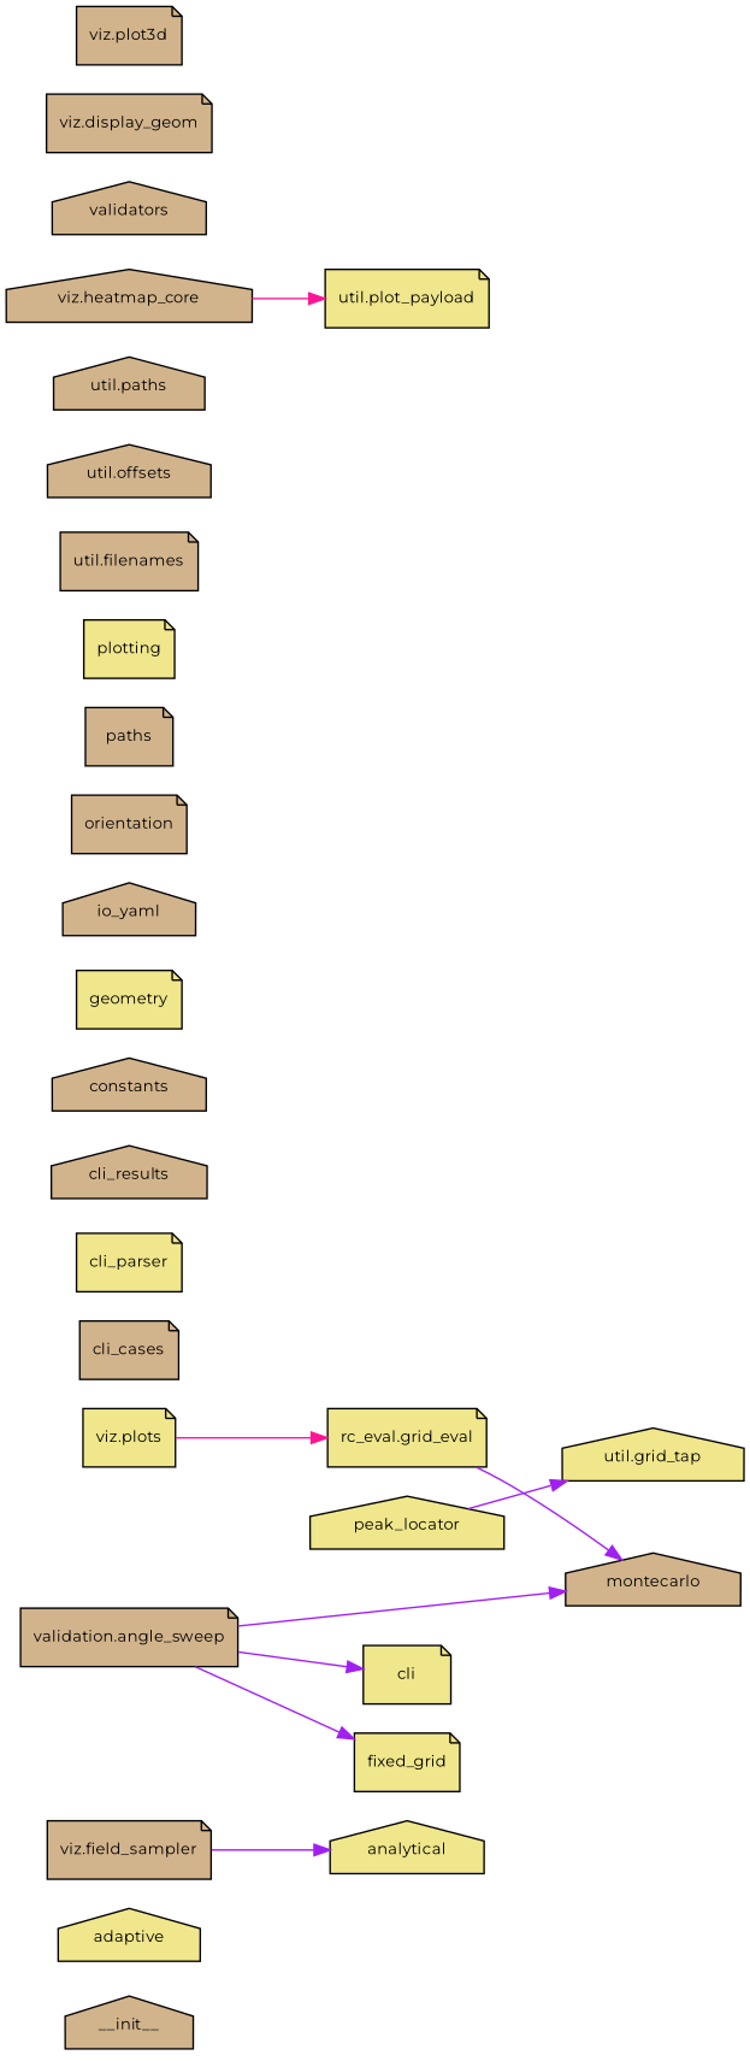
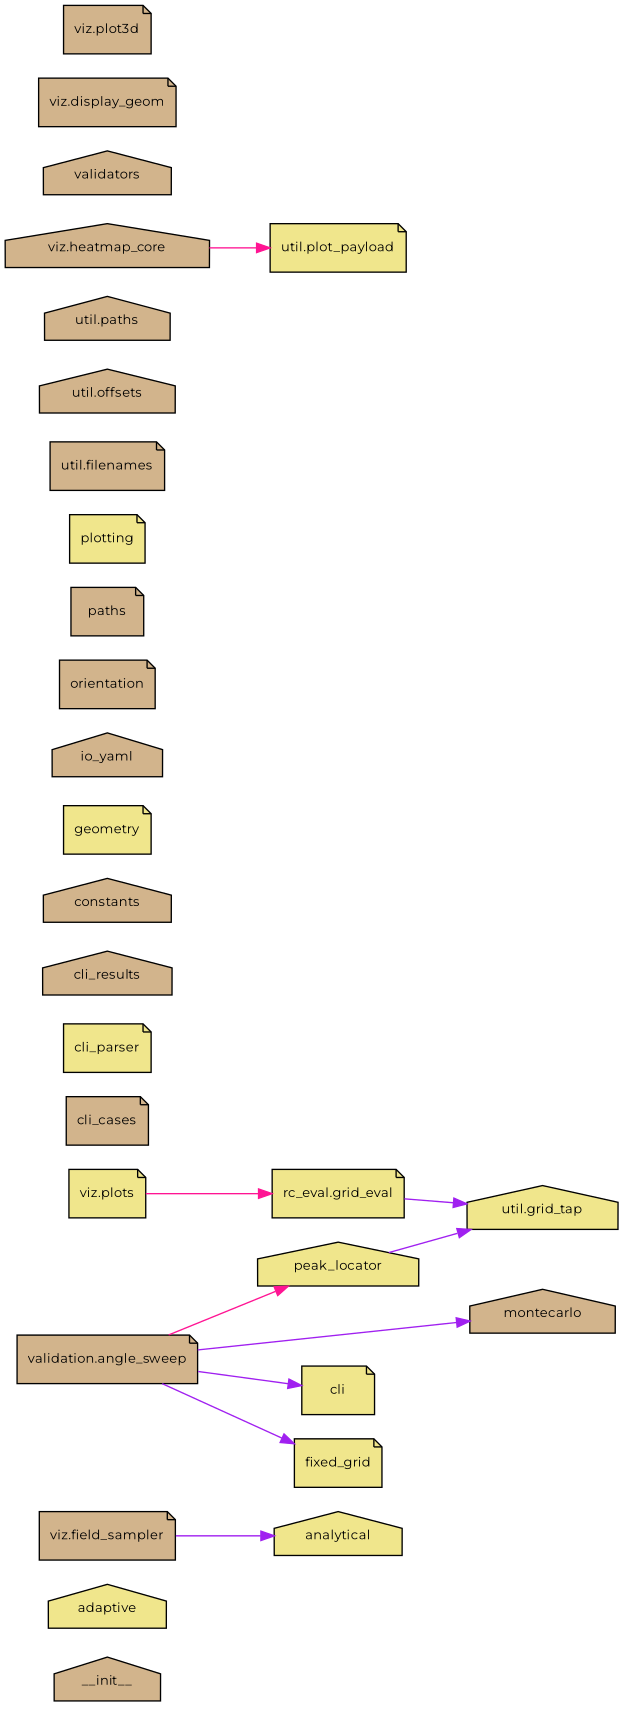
  digraph {
    fontname=Montserrat
    rankdir=LR
    node [fillcolor=tan fontname=Montserrat fontsize=10 shape=note style=filled]
    edge [color=purple fontname=Montserrat]
    n1 [label=__init__ shape=house]
    n2 [fillcolor=khaki label=adaptive shape=house]
    n3 [fillcolor=khaki label=analytical shape=house]
    n4 [fillcolor=khaki label=cli]
    n5 [label=cli_cases]
    n6 [fillcolor=khaki label=cli_parser]
    n7 [label=cli_results shape=house]
    n8 [label=constants shape=house]
    n9 [fillcolor=khaki label=fixed_grid]
    n10 [fillcolor=khaki label=geometry]
    n11 [label=io_yaml shape=house]
    n12 [label=montecarlo shape=house]
    n13 [label=orientation]
    n14 [label=paths]
    n15 [fillcolor=khaki label=peak_locator shape=house]
    n16 [fillcolor=khaki label="util.grid_tap" shape=house]
    n17 [fillcolor=khaki label=plotting]
    n18 [fillcolor=khaki label="rc_eval.grid_eval"]
    n19 [label="util.filenames"]
    n20 [label="util.offsets" shape=house]
    n21 [label="util.paths" shape=house]
    n22 [fillcolor=khaki label="util.plot_payload"]
    n23 [label="validation.angle_sweep"]
    n24 [label=validators shape=house]
    n25 [label="viz.display_geom"]
    n26 [label="viz.field_sampler"]
    n27 [label="viz.heatmap_core" shape=house]
    n28 [label="viz.plot3d"]
    n29 [fillcolor=khaki label="viz.plots"]
    n15 -> n16
-   n18 -> n12
+   n18 -> n16
    n23 -> n4
    n23 -> n9
    n23 -> n12
+   n23 -> n15 [color=deeppink]
    n26 -> n3
    n27 -> n22 [color=deeppink]
    n29 -> n18 [color=deeppink]
  }
